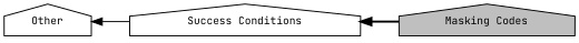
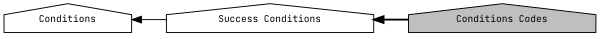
  digraph {
    fontname="JetBrains Mono"
    rankdir=LR
    node [color=black fillcolor=white fontname="JetBrains Mono" fontsize=10 shape=house style=filled]
    edge [dir=back fontname="JetBrains Mono" fontsize=10 labelfontname=Helvetica labelfontsize=10 shape=plaintext]
    n1 [height=0.2 label="Success Conditions" width=0.4]
-   n2 [fillcolor=grey75 fontcolor=black height=0.2 label="Masking Codes" width=0.4]
-   n3 [height=0.2 label=Other width=0.4]
+   n2 [fillcolor=grey75 fontcolor=black height=0.2 label="Conditions Codes" width=0.4]
+   n3 [height=0.2 label=Conditions width=0.4]
    n1 -> n2 [style=bold]
    n3 -> n1 [style=solid]
  }
